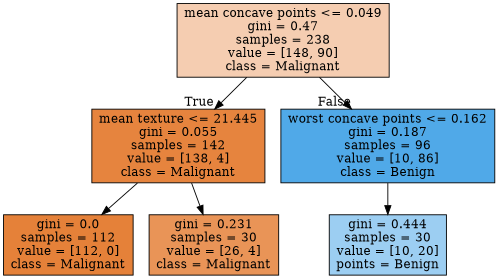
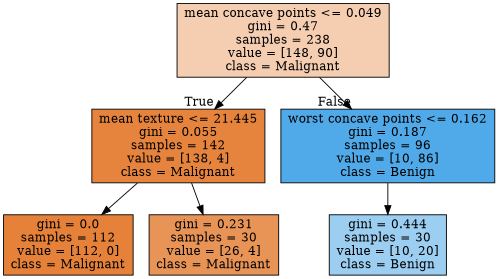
  digraph {
    node [color=black shape=box style=filled]
    n1 [fillcolor="#e5813964" label="mean concave points <= 0.049\ngini = 0.47\nsamples = 238\nvalue = [148, 90]\nclass = Malignant"]
    n2 [fillcolor="#e58139f8" label="mean texture <= 21.445\ngini = 0.055\nsamples = 142\nvalue = [138, 4]\nclass = Malignant"]
    n3 [fillcolor="#399de5e1" label="worst concave points <= 0.162\ngini = 0.187\nsamples = 96\nvalue = [10, 86]\nclass = Benign"]
    n4 [fillcolor="#e58139ff" label="gini = 0.0\nsamples = 112\nvalue = [112, 0]\nclass = Malignant"]
    n5 [fillcolor="#e58139d8" label="gini = 0.231\nsamples = 30\nvalue = [26, 4]\nclass = Malignant"]
-   n6 [fillcolor="#399de57f" label="gini = 0.444\nsamples = 30\nvalue = [10, 20]\npoints = Benign"]
+   n6 [fillcolor="#399de57f" label="gini = 0.444\nsamples = 30\nvalue = [10, 20]\nclass = Benign"]
    n1 -> n2 [headlabel=True labelangle=45 labeldistance=2.5]
    n1 -> n3 [headlabel=False labelangle=-45 labeldistance=2.5]
    n2 -> n4
    n2 -> n5
    n3 -> n6
  }
